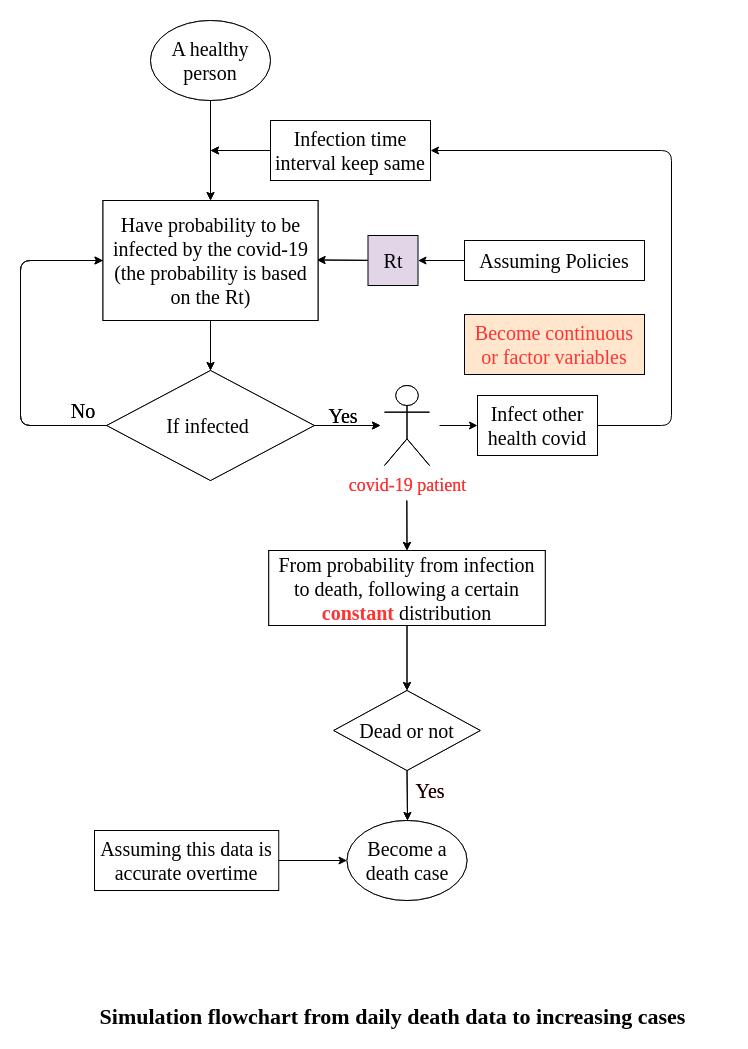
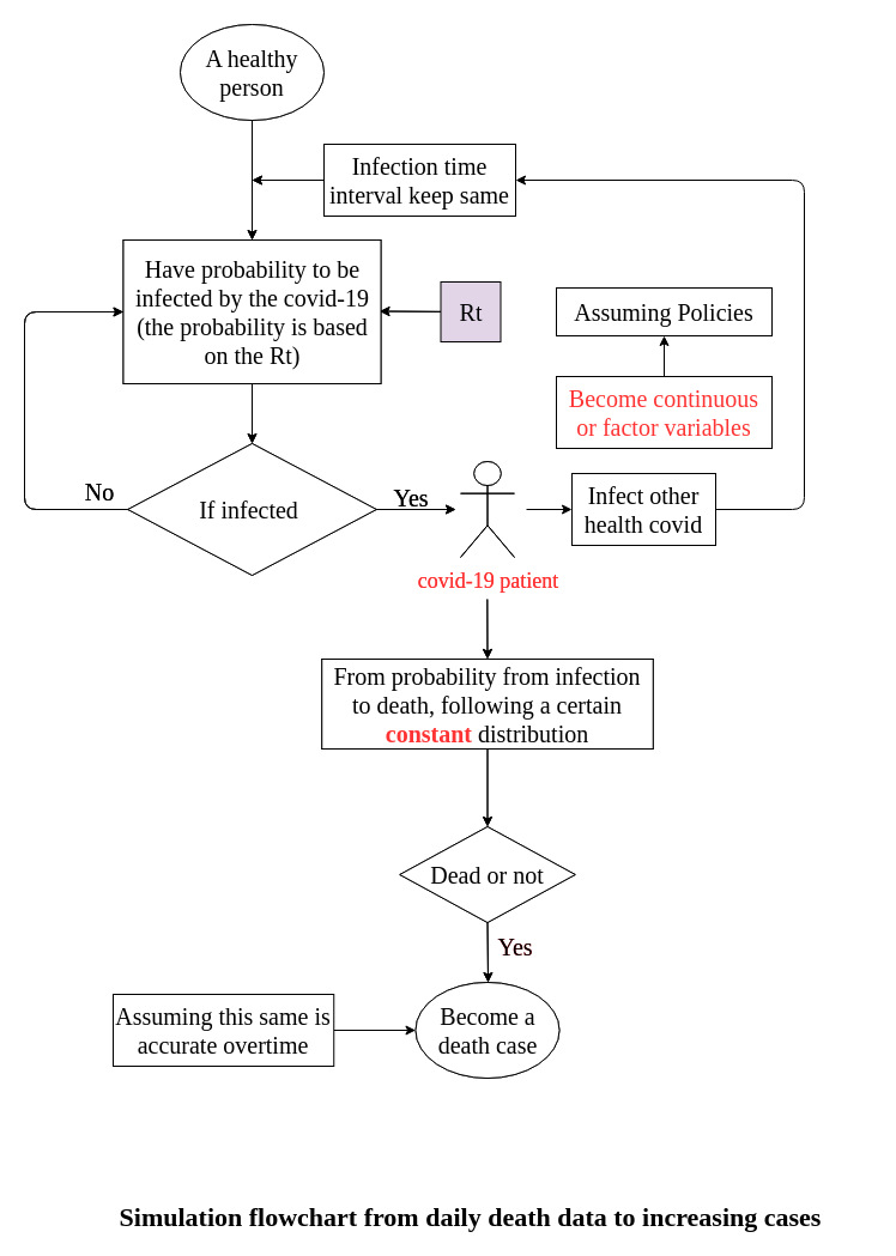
  <mxCell id="0" />
  <mxCell id="1" parent="0" />
  <mxCell id="2" value="&lt;font style=&quot;font-size: 20px&quot;&gt;A healthy person&lt;/font&gt;" style="ellipse;whiteSpace=wrap;html=1;fontFamily=Times New Roman;" parent="1" vertex="1"><mxGeometry x="150" y="20" width="120" height="80" as="geometry" /></mxCell>
  <mxCell id="3" value="" style="endArrow=classic;html=1;fontFamily=Times New Roman;exitX=0.5;exitY=1;exitDx=0;exitDy=0;" parent="1" source="2" edge="1"><mxGeometry width="50" height="50" relative="1" as="geometry"><mxPoint x="185" y="190" as="sourcePoint" /><mxPoint x="210" y="200" as="targetPoint" /></mxGeometry></mxCell>
  <mxCell id="4" value="Have probability to be infected by the covid-19&lt;br style=&quot;font-size: 20px&quot;&gt;(the probability is based on the Rt)" style="rounded=0;whiteSpace=wrap;html=1;fontFamily=Times New Roman;fontSize=20;" parent="1" vertex="1"><mxGeometry x="102.5" y="200" width="215" height="120" as="geometry" /></mxCell>
  <mxCell id="5" value="" style="endArrow=classic;html=1;fontFamily=Times New Roman;fontSize=20;" parent="1" edge="1"><mxGeometry width="50" height="50" relative="1" as="geometry"><mxPoint x="390" y="260" as="sourcePoint" /><mxPoint x="316.5" y="259.5" as="targetPoint" /></mxGeometry></mxCell>
  <mxCell id="6" value="&lt;font color=&quot;#000000&quot;&gt;If infected&lt;/font&gt;&amp;nbsp;" style="rhombus;whiteSpace=wrap;html=1;fontFamily=Times New Roman;fontSize=20;fontColor=#FF3333;" parent="1" vertex="1"><mxGeometry x="106.25" y="370" width="207.5" height="110" as="geometry" /></mxCell>
  <mxCell id="7" value="" style="endArrow=classic;html=1;fontFamily=Times New Roman;fontSize=20;fontColor=#FF3333;exitX=0.5;exitY=1;exitDx=0;exitDy=0;entryX=0.5;entryY=0;entryDx=0;entryDy=0;" parent="1" source="4" target="6" edge="1"><mxGeometry width="50" height="50" relative="1" as="geometry"><mxPoint x="360" y="360" as="sourcePoint" /><mxPoint x="410" y="310" as="targetPoint" /></mxGeometry></mxCell>
  <mxCell id="8" value="" style="endArrow=none;html=1;fontFamily=Times New Roman;fontSize=20;fontColor=#FF3333;entryX=0;entryY=0.5;entryDx=0;entryDy=0;exitX=0;exitY=0.5;exitDx=0;exitDy=0;" parent="1" source="4" target="6" edge="1"><mxGeometry width="50" height="50" relative="1" as="geometry"><mxPoint x="50" y="240" as="sourcePoint" /><mxPoint x="50" y="410" as="targetPoint" /><Array as="points"><mxPoint x="20" y="260" /><mxPoint x="20" y="425" /></Array></mxGeometry></mxCell>
  <mxCell id="9" value="" style="endArrow=classic;html=1;fontFamily=Times New Roman;fontSize=20;fontColor=#FF3333;" parent="1" edge="1"><mxGeometry width="50" height="50" relative="1" as="geometry"><mxPoint x="40" y="260" as="sourcePoint" /><mxPoint x="102.5" y="260" as="targetPoint" /></mxGeometry></mxCell>
  <mxCell id="10" value="&lt;font color=&quot;#000000&quot;&gt;No&lt;/font&gt;" style="text;html=1;strokeColor=none;fillColor=none;align=center;verticalAlign=middle;whiteSpace=wrap;rounded=0;fontFamily=Times New Roman;fontSize=20;fontColor=#FF3333;" parent="1" vertex="1"><mxGeometry x="62.5" y="400" width="40" height="20" as="geometry" /></mxCell>
  <mxCell id="11" value="" style="endArrow=classic;html=1;fontFamily=Times New Roman;fontSize=20;fontColor=#FF3333;exitX=1;exitY=0.5;exitDx=0;exitDy=0;" parent="1" source="6" edge="1"><mxGeometry width="50" height="50" relative="1" as="geometry"><mxPoint x="360" y="480" as="sourcePoint" /><mxPoint x="380" y="425" as="targetPoint" /></mxGeometry></mxCell>
  <mxCell id="12" value="&lt;font color=&quot;#000000&quot;&gt;Yes&lt;/font&gt;" style="text;html=1;strokeColor=none;fillColor=none;align=center;verticalAlign=middle;whiteSpace=wrap;rounded=0;fontFamily=Times New Roman;fontSize=20;fontColor=#FF3333;" parent="1" vertex="1"><mxGeometry x="317.5" y="400" width="50" height="30" as="geometry" /></mxCell>
  <mxCell id="13" value="&lt;font style=&quot;font-size: 18px&quot;&gt;covid-19 patient&lt;/font&gt;" style="shape=umlActor;verticalLabelPosition=bottom;verticalAlign=top;html=1;outlineConnect=0;fontFamily=Times New Roman;fontSize=20;fontColor=#FF3333;" parent="1" vertex="1"><mxGeometry x="384" y="385" width="45" height="80" as="geometry" /></mxCell>
  <mxCell id="14" value="&lt;font color=&quot;#000000&quot;&gt;Infect other health covid&lt;/font&gt;" style="rounded=0;whiteSpace=wrap;html=1;fontFamily=Times New Roman;fontSize=20;fontColor=#FF3333;" parent="1" vertex="1"><mxGeometry x="477" y="395" width="120" height="60" as="geometry" /></mxCell>
  <mxCell id="15" value="" style="endArrow=classic;html=1;fontFamily=Times New Roman;fontSize=20;fontColor=#FF3333;exitX=0;exitY=0.5;exitDx=0;exitDy=0;" parent="1" source="16" edge="1"><mxGeometry width="50" height="50" relative="1" as="geometry"><mxPoint x="270" y="160" as="sourcePoint" /><mxPoint x="210" y="150" as="targetPoint" /></mxGeometry></mxCell>
  <mxCell id="16" value="&lt;font color=&quot;#000000&quot;&gt;Infection time interval keep same&lt;/font&gt;" style="rounded=0;whiteSpace=wrap;html=1;fontFamily=Times New Roman;fontSize=20;fontColor=#FF3333;" parent="1" vertex="1"><mxGeometry x="270" y="120" width="160" height="60" as="geometry" /></mxCell>
  <mxCell id="17" value="" style="endArrow=classic;html=1;fontFamily=Times New Roman;fontSize=20;fontColor=#FF3333;entryX=0.5;entryY=0;entryDx=0;entryDy=0;" parent="1" target="18" edge="1"><mxGeometry width="50" height="50" relative="1" as="geometry"><mxPoint x="406.33" y="500" as="sourcePoint" /><mxPoint x="406" y="550" as="targetPoint" /></mxGeometry></mxCell>
  <mxCell id="18" value="&lt;font color=&quot;#000000&quot;&gt;From infection to death, follow a certain &lt;/font&gt;&lt;b&gt;dynamic&lt;/b&gt;&lt;font color=&quot;#000000&quot;&gt; distribution&lt;/font&gt;" style="rounded=0;whiteSpace=wrap;html=1;fontFamily=Times New Roman;fontSize=20;fontColor=#FF3333;" parent="1" vertex="1"><mxGeometry x="268.25" y="550" width="276.5" height="75" as="geometry" /></mxCell>
  <mxCell id="19" value="" style="endArrow=classic;html=1;fontFamily=Times New Roman;fontSize=20;fontColor=#FF3333;exitX=0.5;exitY=1;exitDx=0;exitDy=0;entryX=0.5;entryY=0;entryDx=0;entryDy=0;" parent="1" source="18" target="20" edge="1"><mxGeometry width="50" height="50" relative="1" as="geometry"><mxPoint x="320" y="740" as="sourcePoint" /><mxPoint x="407" y="690" as="targetPoint" /></mxGeometry></mxCell>
  <mxCell id="20" value="Dead or not" style="rhombus;whiteSpace=wrap;html=1;fontFamily=Times New Roman;fontSize=20;fontColor=#FF3333;" parent="1" vertex="1"><mxGeometry x="333.25" y="690" width="146.5" height="80" as="geometry" /></mxCell>
  <mxCell id="21" value="" style="endArrow=classic;html=1;fontFamily=Times New Roman;fontSize=20;fontColor=#FF3333;exitX=0.5;exitY=1;exitDx=0;exitDy=0;" parent="1" source="20" edge="1"><mxGeometry width="50" height="50" relative="1" as="geometry"><mxPoint x="320" y="950" as="sourcePoint" /><mxPoint x="407" y="820" as="targetPoint" /></mxGeometry></mxCell>
  <mxCell id="22" value="Yes" style="text;html=1;strokeColor=none;fillColor=none;align=center;verticalAlign=middle;whiteSpace=wrap;rounded=0;fontFamily=Times New Roman;fontSize=20;fontColor=#FF3333;" parent="1" vertex="1"><mxGeometry x="410" y="780" width="40" height="20" as="geometry" /></mxCell>
+ <mxCell id="23" value="" style="endArrow=classic;html=1;fontFamily=Times New Roman;fontSize=20;fontColor=#FF3333;entryX=0.5;entryY=1;entryDx=0;entryDy=0;exitX=0.5;exitY=0;exitDx=0;exitDy=0;" parent="1" source="49" target="31" edge="1"><mxGeometry width="50" height="50" relative="1" as="geometry"><mxPoint x="580" y="130" as="sourcePoint" /><mxPoint x="580" y="170" as="targetPoint" /></mxGeometry></mxCell>
  <mxCell id="24" value="Become a death case" style="ellipse;whiteSpace=wrap;html=1;fontFamily=Times New Roman;fontSize=20;fontColor=#FF3333;" parent="1" vertex="1"><mxGeometry x="346.5" y="820" width="120" height="80" as="geometry" /></mxCell>
  <mxCell id="25" value="&lt;font style=&quot;font-size: 20px&quot;&gt;A healthy person&lt;/font&gt;" style="ellipse;whiteSpace=wrap;html=1;fontFamily=Times New Roman;" parent="1" vertex="1"><mxGeometry x="150" y="20" width="120" height="80" as="geometry" /></mxCell>
  <mxCell id="26" value="" style="endArrow=classic;html=1;fontFamily=Times New Roman;exitX=0.5;exitY=1;exitDx=0;exitDy=0;" parent="1" source="25" edge="1"><mxGeometry width="50" height="50" relative="1" as="geometry"><mxPoint x="185" y="190" as="sourcePoint" /><mxPoint x="210" y="200" as="targetPoint" /></mxGeometry></mxCell>
  <mxCell id="27" value="Have probability to be infected by the covid-19&lt;br style=&quot;font-size: 20px&quot;&gt;(the probability is based on the Rt)" style="rounded=0;whiteSpace=wrap;html=1;fontFamily=Times New Roman;fontSize=20;" parent="1" vertex="1"><mxGeometry x="102.5" y="200" width="215" height="120" as="geometry" /></mxCell>
  <mxCell id="28" value="" style="endArrow=classic;html=1;fontFamily=Times New Roman;fontSize=20;" parent="1" edge="1"><mxGeometry width="50" height="50" relative="1" as="geometry"><mxPoint x="390" y="260" as="sourcePoint" /><mxPoint x="316.5" y="259.5" as="targetPoint" /></mxGeometry></mxCell>
  <mxCell id="29" value="Rt" style="rounded=0;whiteSpace=wrap;html=1;fontFamily=Times New Roman;fontSize=20;fillColor=#e1d5e7;" parent="1" vertex="1"><mxGeometry x="367.5" y="235" width="50" height="50" as="geometry" /></mxCell>
- <mxCell id="30" value="" style="endArrow=classic;html=1;fontFamily=Times New Roman;fontSize=20;exitX=0;exitY=0.5;exitDx=0;exitDy=0;entryX=1;entryY=0.5;entryDx=0;entryDy=0;" parent="1" source="31" target="29" edge="1"><mxGeometry width="50" height="50" relative="1" as="geometry"><mxPoint x="490" y="260" as="sourcePoint" /><mxPoint x="440" y="260" as="targetPoint" /></mxGeometry></mxCell>
  <mxCell id="31" value="Assuming Policies" style="rounded=0;whiteSpace=wrap;html=1;fontFamily=Times New Roman;fontSize=20;" parent="1" vertex="1"><mxGeometry x="464" y="240" width="180" height="40" as="geometry" /></mxCell>
  <mxCell id="32" value="&lt;font color=&quot;#000000&quot;&gt;If infected&lt;/font&gt;&amp;nbsp;" style="rhombus;whiteSpace=wrap;html=1;fontFamily=Times New Roman;fontSize=20;fontColor=#FF3333;" parent="1" vertex="1"><mxGeometry x="106.25" y="370" width="207.5" height="110" as="geometry" /></mxCell>
  <mxCell id="33" value="" style="endArrow=classic;html=1;fontFamily=Times New Roman;fontSize=20;fontColor=#FF3333;exitX=0.5;exitY=1;exitDx=0;exitDy=0;entryX=0.5;entryY=0;entryDx=0;entryDy=0;" parent="1" source="27" target="32" edge="1"><mxGeometry width="50" height="50" relative="1" as="geometry"><mxPoint x="360" y="360" as="sourcePoint" /><mxPoint x="410" y="310" as="targetPoint" /></mxGeometry></mxCell>
  <mxCell id="34" value="" style="endArrow=none;html=1;fontFamily=Times New Roman;fontSize=20;fontColor=#FF3333;entryX=0;entryY=0.5;entryDx=0;entryDy=0;exitX=0;exitY=0.5;exitDx=0;exitDy=0;" parent="1" source="27" target="32" edge="1"><mxGeometry width="50" height="50" relative="1" as="geometry"><mxPoint x="50" y="240" as="sourcePoint" /><mxPoint x="50" y="410" as="targetPoint" /><Array as="points"><mxPoint x="20" y="260" /><mxPoint x="20" y="425" /></Array></mxGeometry></mxCell>
  <mxCell id="35" value="" style="endArrow=classic;html=1;fontFamily=Times New Roman;fontSize=20;fontColor=#FF3333;" parent="1" edge="1"><mxGeometry width="50" height="50" relative="1" as="geometry"><mxPoint x="40" y="260" as="sourcePoint" /><mxPoint x="102.5" y="260" as="targetPoint" /></mxGeometry></mxCell>
  <mxCell id="36" value="&lt;font color=&quot;#000000&quot;&gt;No&lt;/font&gt;" style="text;html=1;strokeColor=none;fillColor=none;align=center;verticalAlign=middle;whiteSpace=wrap;rounded=0;fontFamily=Times New Roman;fontSize=20;fontColor=#FF3333;" parent="1" vertex="1"><mxGeometry x="62.5" y="400" width="40" height="20" as="geometry" /></mxCell>
  <mxCell id="37" value="" style="endArrow=classic;html=1;fontFamily=Times New Roman;fontSize=20;fontColor=#FF3333;exitX=1;exitY=0.5;exitDx=0;exitDy=0;" parent="1" source="32" edge="1"><mxGeometry width="50" height="50" relative="1" as="geometry"><mxPoint x="360" y="480" as="sourcePoint" /><mxPoint x="380" y="425" as="targetPoint" /></mxGeometry></mxCell>
  <mxCell id="38" value="&lt;font color=&quot;#000000&quot;&gt;Yes&lt;/font&gt;" style="text;html=1;strokeColor=none;fillColor=none;align=center;verticalAlign=middle;whiteSpace=wrap;rounded=0;fontFamily=Times New Roman;fontSize=20;fontColor=#FF3333;" parent="1" vertex="1"><mxGeometry x="317.5" y="400" width="50" height="30" as="geometry" /></mxCell>
  <mxCell id="39" value="&lt;font style=&quot;font-size: 18px&quot;&gt;covid-19 patient&lt;/font&gt;" style="shape=umlActor;verticalLabelPosition=bottom;verticalAlign=top;html=1;outlineConnect=0;fontFamily=Times New Roman;fontSize=20;fontColor=#FF3333;" parent="1" vertex="1"><mxGeometry x="384" y="385" width="45" height="80" as="geometry" /></mxCell>
  <mxCell id="40" value="" style="endArrow=classic;html=1;fontFamily=Times New Roman;fontSize=20;fontColor=#FF3333;entryX=0;entryY=0.5;entryDx=0;entryDy=0;" parent="1" target="14" edge="1"><mxGeometry width="50" height="50" relative="1" as="geometry"><mxPoint x="439" y="425" as="sourcePoint" /><mxPoint x="530" y="424.5" as="targetPoint" /></mxGeometry></mxCell>
  <mxCell id="41" value="" style="endArrow=classic;html=1;fontFamily=Times New Roman;fontSize=20;fontColor=#FF3333;exitX=0;exitY=0.5;exitDx=0;exitDy=0;" parent="1" source="42" edge="1"><mxGeometry width="50" height="50" relative="1" as="geometry"><mxPoint x="270" y="160" as="sourcePoint" /><mxPoint x="210" y="150" as="targetPoint" /></mxGeometry></mxCell>
  <mxCell id="42" value="&lt;font color=&quot;#000000&quot;&gt;Infection time interval keep same&lt;/font&gt;" style="rounded=0;whiteSpace=wrap;html=1;fontFamily=Times New Roman;fontSize=20;fontColor=#FF3333;" parent="1" vertex="1"><mxGeometry x="270" y="120" width="160" height="60" as="geometry" /></mxCell>
  <mxCell id="43" value="" style="endArrow=classic;html=1;fontFamily=Times New Roman;fontSize=20;fontColor=#FF3333;entryX=0.5;entryY=0;entryDx=0;entryDy=0;" parent="1" target="44" edge="1"><mxGeometry width="50" height="50" relative="1" as="geometry"><mxPoint x="406.33" y="500" as="sourcePoint" /><mxPoint x="406" y="550" as="targetPoint" /></mxGeometry></mxCell>
  <mxCell id="44" value="&lt;font color=&quot;#000000&quot;&gt;From probability from infection to death, following a certain &lt;/font&gt;&lt;b&gt;constant&lt;/b&gt;&lt;font color=&quot;#000000&quot;&gt;&amp;nbsp;distribution&lt;/font&gt;" style="rounded=0;whiteSpace=wrap;html=1;fontFamily=Times New Roman;fontSize=20;fontColor=#FF3333;" parent="1" vertex="1"><mxGeometry x="268.25" y="550" width="276.5" height="75" as="geometry" /></mxCell>
  <mxCell id="45" value="" style="endArrow=classic;html=1;fontFamily=Times New Roman;fontSize=20;fontColor=#FF3333;exitX=0.5;exitY=1;exitDx=0;exitDy=0;entryX=0.5;entryY=0;entryDx=0;entryDy=0;" parent="1" source="44" target="46" edge="1"><mxGeometry width="50" height="50" relative="1" as="geometry"><mxPoint x="320" y="740" as="sourcePoint" /><mxPoint x="407" y="690" as="targetPoint" /></mxGeometry></mxCell>
  <mxCell id="46" value="&lt;font color=&quot;#000000&quot;&gt;Dead or not&lt;/font&gt;" style="rhombus;whiteSpace=wrap;html=1;fontFamily=Times New Roman;fontSize=20;fontColor=#FF3333;" parent="1" vertex="1"><mxGeometry x="333.25" y="690" width="146.5" height="80" as="geometry" /></mxCell>
  <mxCell id="47" value="" style="endArrow=classic;html=1;fontFamily=Times New Roman;fontSize=20;fontColor=#FF3333;exitX=0.5;exitY=1;exitDx=0;exitDy=0;" parent="1" source="46" edge="1"><mxGeometry width="50" height="50" relative="1" as="geometry"><mxPoint x="320" y="950" as="sourcePoint" /><mxPoint x="407" y="820" as="targetPoint" /></mxGeometry></mxCell>
  <mxCell id="48" value="&lt;font color=&quot;#000000&quot;&gt;Yes&lt;/font&gt;" style="text;html=1;strokeColor=none;fillColor=none;align=center;verticalAlign=middle;whiteSpace=wrap;rounded=0;fontFamily=Times New Roman;fontSize=20;fontColor=#FF3333;" parent="1" vertex="1"><mxGeometry x="410" y="780" width="40" height="20" as="geometry" /></mxCell>
- <mxCell id="49" value="Become continuous or factor variables" style="rounded=0;whiteSpace=wrap;html=1;fontFamily=Times New Roman;fontSize=20;fontColor=#FF3333;fillColor=#ffe6cc;" parent="1" vertex="1"><mxGeometry x="464" y="314" width="180" height="60" as="geometry" /></mxCell>
+ <mxCell id="49" value="Become continuous or factor variables" style="rounded=0;whiteSpace=wrap;html=1;fontFamily=Times New Roman;fontSize=20;fontColor=#FF3333;" parent="1" vertex="1"><mxGeometry x="464" y="314" width="180" height="60" as="geometry" /></mxCell>
  <mxCell id="50" value="&lt;font color=&quot;#000000&quot;&gt;Become a death case&lt;/font&gt;" style="ellipse;whiteSpace=wrap;html=1;fontFamily=Times New Roman;fontSize=20;fontColor=#FF3333;" parent="1" vertex="1"><mxGeometry x="346.5" y="820" width="120" height="80" as="geometry" /></mxCell>
  <mxCell id="51" value="" style="endArrow=classic;html=1;exitX=1;exitY=0.5;exitDx=0;exitDy=0;entryX=1;entryY=0.5;entryDx=0;entryDy=0;" parent="1" source="14" target="42" edge="1"><mxGeometry width="50" height="50" relative="1" as="geometry"><mxPoint x="356" y="428" as="sourcePoint" /><mxPoint x="406" y="378" as="targetPoint" /><Array as="points"><mxPoint x="671" y="425" /><mxPoint x="671" y="150" /></Array></mxGeometry></mxCell>
  <mxCell id="52" value="&lt;font style=&quot;font-size: 22px&quot; face=&quot;Times New Roman&quot;&gt;&lt;b&gt;Simulation flowchart from daily death data to increasing cases&lt;/b&gt;&lt;/font&gt;" style="text;html=1;strokeColor=none;fillColor=none;align=center;verticalAlign=middle;whiteSpace=wrap;rounded=0;" parent="1" vertex="1"><mxGeometry x="59" y="1007" width="667" height="20" as="geometry" /></mxCell>
  <mxCell id="53" value="" style="endArrow=classic;html=1;entryX=0;entryY=0.5;entryDx=0;entryDy=0;exitX=1;exitY=0.5;exitDx=0;exitDy=0;" edge="1" parent="1" source="54" target="50"><mxGeometry width="50" height="50" relative="1" as="geometry"><mxPoint x="284" y="802" as="sourcePoint" /><mxPoint x="407" y="730" as="targetPoint" /></mxGeometry></mxCell>
- <mxCell id="54" value="&lt;font face=&quot;Times New Roman&quot; style=&quot;font-size: 20px&quot;&gt;Assuming this data is accurate overtime&lt;/font&gt;" style="rounded=0;whiteSpace=wrap;html=1;" vertex="1" parent="1"><mxGeometry x="94" y="830" width="184.25" height="60" as="geometry" /></mxCell>
+ <mxCell id="54" value="&lt;font face=&quot;Times New Roman&quot; style=&quot;font-size: 20px&quot;&gt;Assuming this same is accurate overtime&lt;/font&gt;" style="rounded=0;whiteSpace=wrap;html=1;" vertex="1" parent="1"><mxGeometry x="94" y="830" width="184.25" height="60" as="geometry" /></mxCell>
